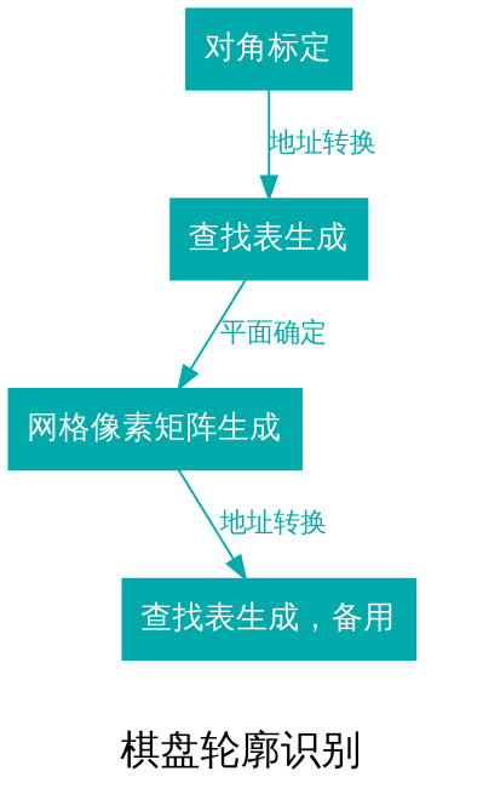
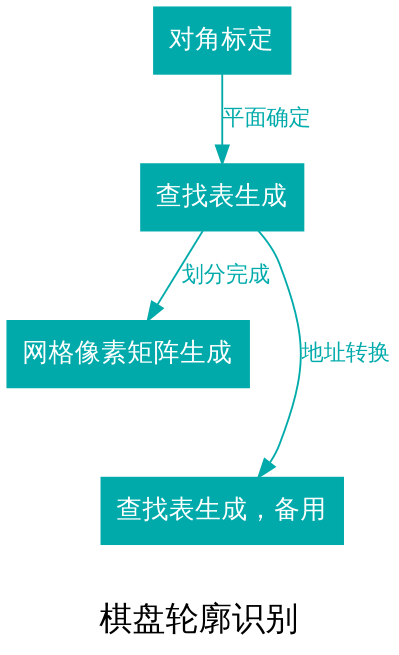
  digraph {
    fontname="Comic Neue"
    fontsize=18
    label="棋盘轮廓识别"
    rankdir=TB
    node [color="#00AAAA" fontcolor=white fontname="Comic Neue" fontsize=14 shape=box style=filled]
    edge [color="#00AAAA" fontcolor="#00AAAA" fontname="Comic Neue" fontsize=12]
    n1 [label="对角标定"]
    n2 [label="查找表生成"]
    n3 [label="网格像素矩阵生成"]
    n4 [label="查找表生成，备用"]
-   n1 -> n2 [label="地址转换"]
-   n2 -> n3 [label="平面确定"]
-   n3 -> n4 [label="地址转换"]
+   n1 -> n2 [label="平面确定"]
+   n2 -> n3 [label="划分完成"]
+   n2 -> n4 [label="地址转换"]
  }
